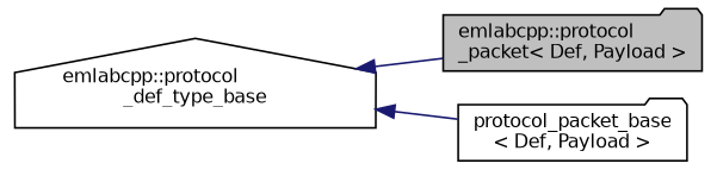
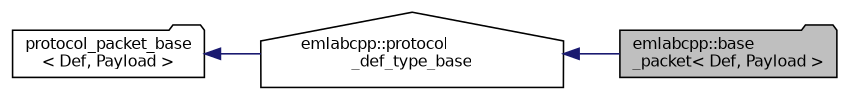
  digraph {
    rankdir=LR
    node [color=black fillcolor=white fontname=Helvetica fontsize=10 shape=folder style=filled]
    edge [color=midnightblue dir=back fontname=Helvetica fontsize=10 labelfontname=Helvetica labelfontsize=10 style=solid]
-   n1 [fillcolor=grey75 fontcolor=black height=0.2 label="emlabcpp::protocol\l_packet\< Def, Payload \>" width=0.4]
+   n1 [fillcolor=grey75 fontcolor=black height=0.2 label="emlabcpp::base\l_packet\< Def, Payload \>" width=0.4]
    n2 [height=0.2 label="protocol_packet_base\l\< Def, Payload \>" width=0.4]
    n3 [height=0.2 label="emlabcpp::protocol\l_def_type_base" shape=house width=0.4]
    n3 -> n1
-   n3 -> n2
+   n2 -> n3
  }
